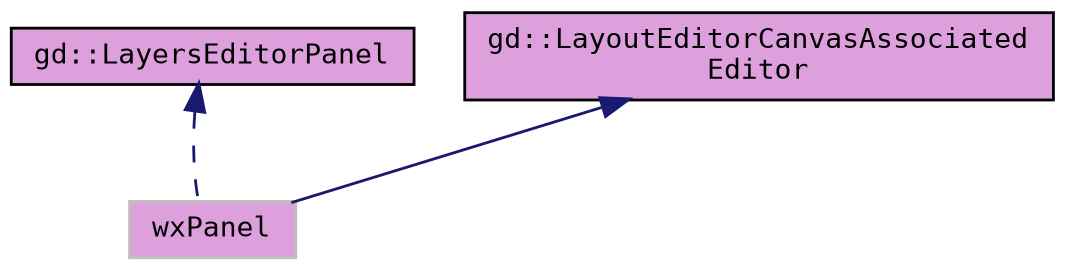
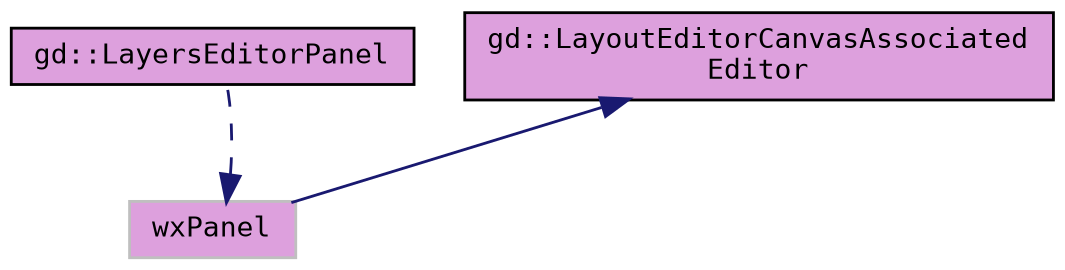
  digraph {
    fontname="DejaVu Sans Mono"
    node [color=black fillcolor=plum fontname="DejaVu Sans Mono" fontsize=10 shape=record style=filled]
    edge [color=midnightblue dir=back fontname="DejaVu Sans Mono" fontsize=10 labelfontname=Helvetica labelfontsize=10]
    n1 [fontcolor=black height=0.2 label="gd::LayersEditorPanel" width=0.4]
    n2 [color=grey75 height=0.2 label=wxPanel width=0.4]
    n3 [height=0.2 label="gd::LayoutEditorCanvasAssociated\lEditor" width=0.4]
-   n1 -> n2 [style=dashed]
+   n2 -> n1 [style=dashed]
    n3 -> n2 [style=solid]
  }
